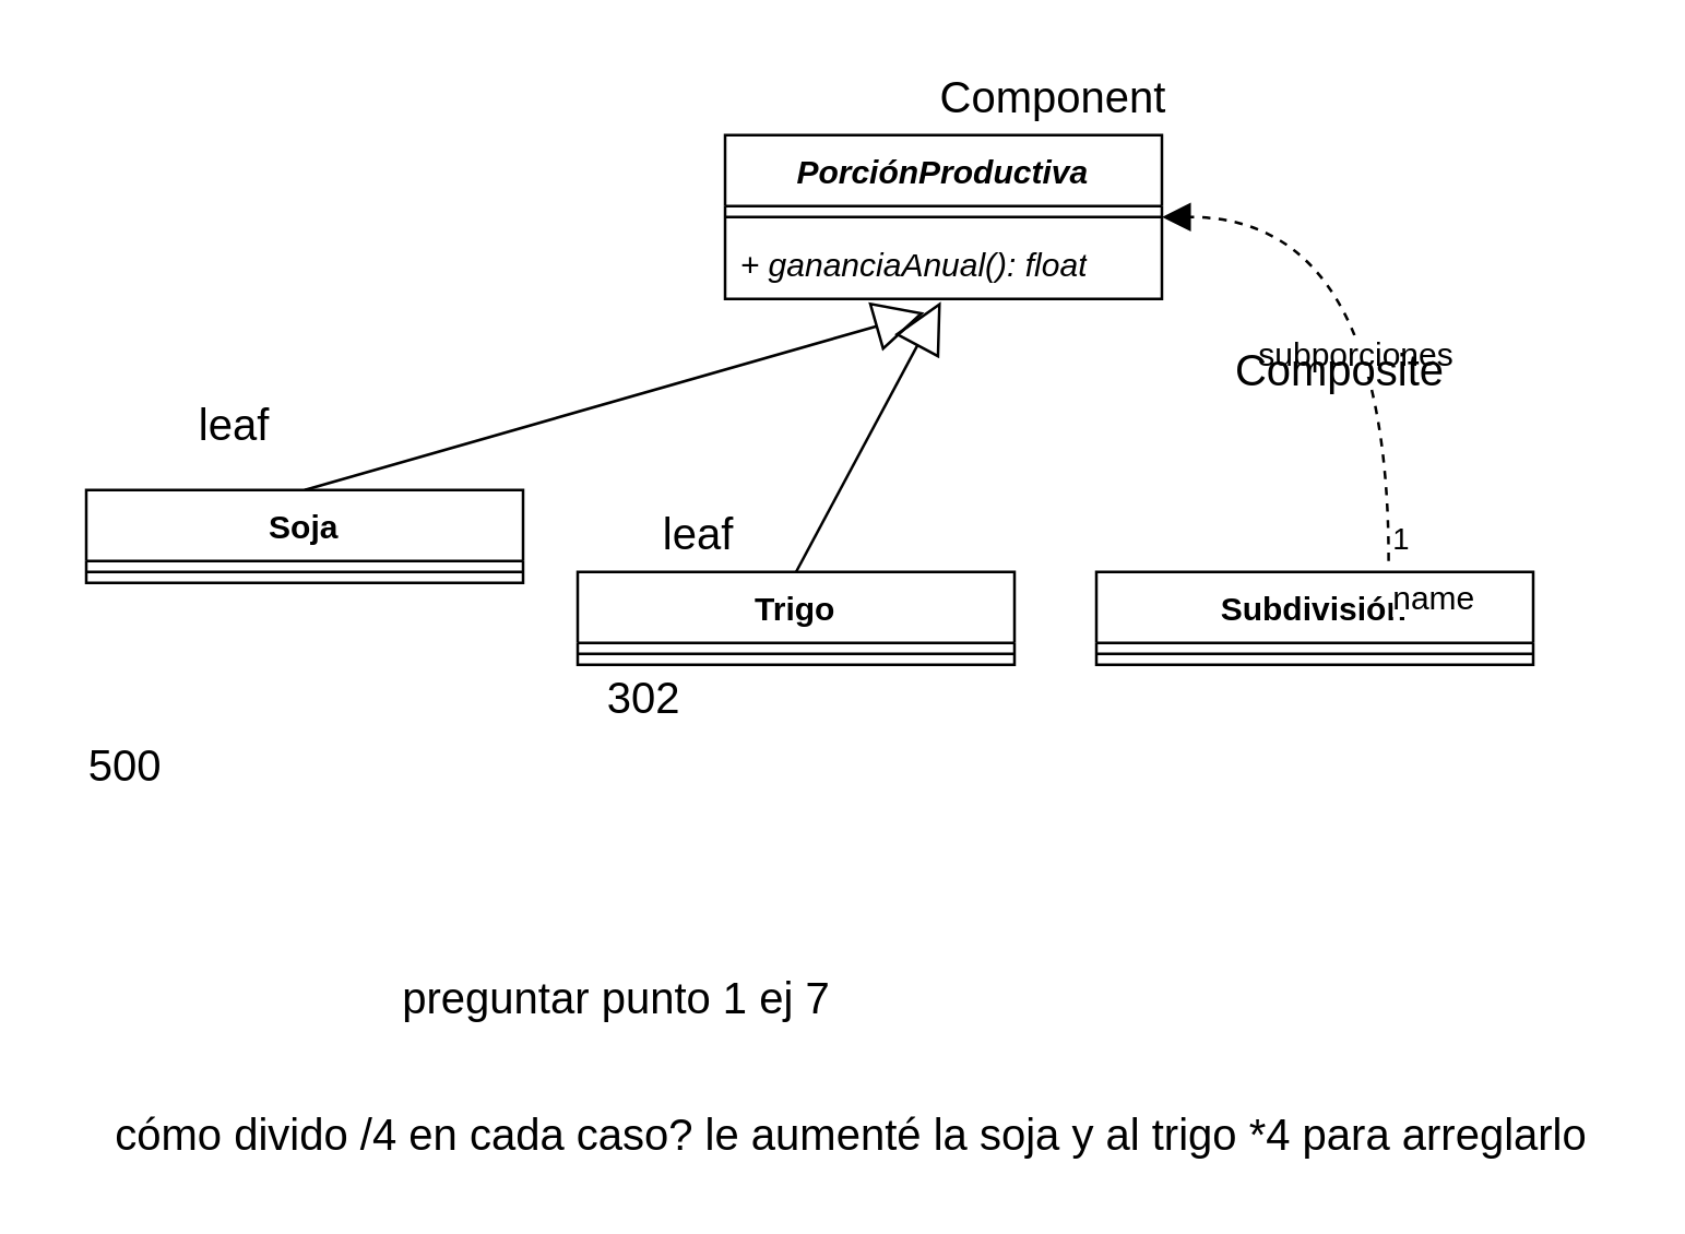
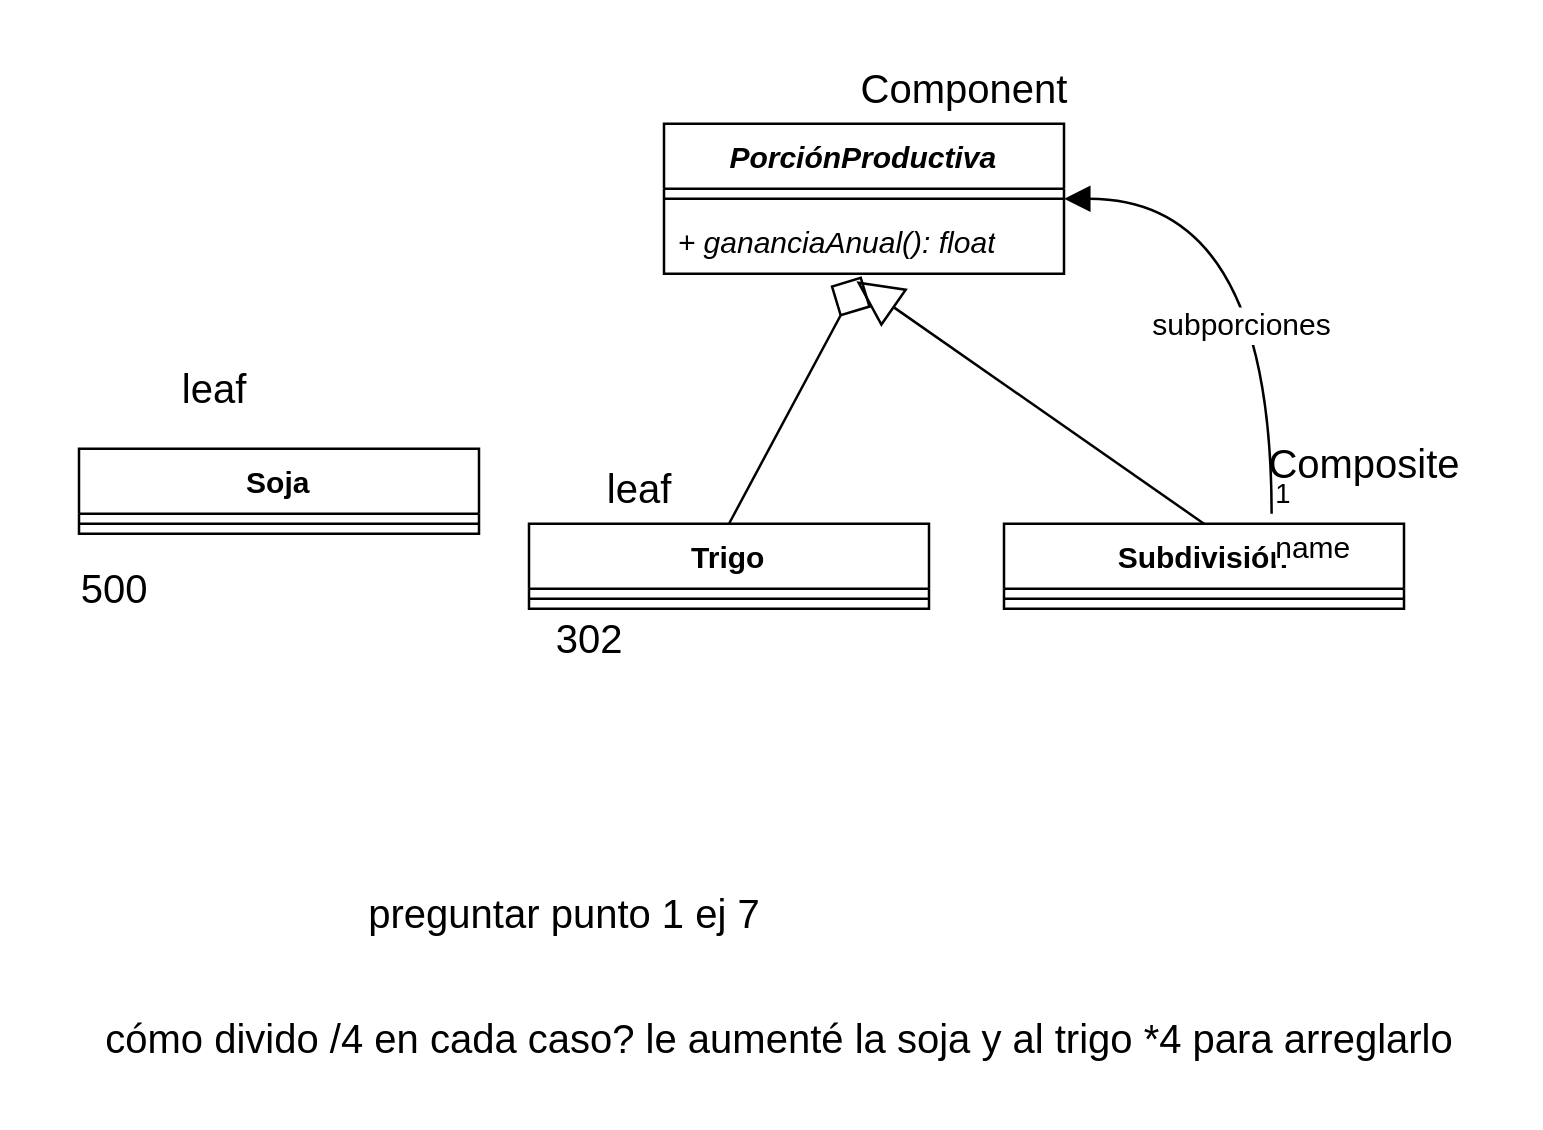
  <mxCell id="0" />
  <mxCell id="1" parent="0" />
  <mxCell id="2" value="Soja" style="swimlane;fontStyle=1;align=center;verticalAlign=top;childLayout=stackLayout;horizontal=1;startSize=26;horizontalStack=0;resizeParent=1;resizeParentMax=0;resizeLast=0;collapsible=1;marginBottom=0;whiteSpace=wrap;html=1;" vertex="1" parent="1"><mxGeometry x="31" y="179" width="160" height="34" as="geometry" /></mxCell>
  <mxCell id="3" value="" style="line;strokeWidth=1;fillColor=none;align=left;verticalAlign=middle;spacingTop=-1;spacingLeft=3;spacingRight=3;rotatable=0;labelPosition=right;points=[];portConstraint=eastwest;strokeColor=inherit;" vertex="1" parent="2"><mxGeometry y="26" width="160" height="8" as="geometry" /></mxCell>
  <mxCell id="4" value="&lt;i&gt;PorciónProductiva&lt;/i&gt;" style="swimlane;fontStyle=1;align=center;verticalAlign=top;childLayout=stackLayout;horizontal=1;startSize=26;horizontalStack=0;resizeParent=1;resizeParentMax=0;resizeLast=0;collapsible=1;marginBottom=0;whiteSpace=wrap;html=1;" vertex="1" parent="1"><mxGeometry x="265" y="49" width="160" height="60" as="geometry" /></mxCell>
  <mxCell id="5" value="" style="line;strokeWidth=1;fillColor=none;align=left;verticalAlign=middle;spacingTop=-1;spacingLeft=3;spacingRight=3;rotatable=0;labelPosition=right;points=[];portConstraint=eastwest;strokeColor=inherit;" vertex="1" parent="4"><mxGeometry y="26" width="160" height="8" as="geometry" /></mxCell>
  <mxCell id="6" value="&lt;i&gt;+ gananciaAnual(): float&lt;/i&gt;" style="text;strokeColor=none;fillColor=none;align=left;verticalAlign=top;spacingLeft=4;spacingRight=4;overflow=hidden;rotatable=0;points=[[0,0.5],[1,0.5]];portConstraint=eastwest;whiteSpace=wrap;html=1;" vertex="1" parent="4"><mxGeometry y="34" width="160" height="26" as="geometry" /></mxCell>
  <mxCell id="7" value="Trigo" style="swimlane;fontStyle=1;align=center;verticalAlign=top;childLayout=stackLayout;horizontal=1;startSize=26;horizontalStack=0;resizeParent=1;resizeParentMax=0;resizeLast=0;collapsible=1;marginBottom=0;whiteSpace=wrap;html=1;" vertex="1" parent="1"><mxGeometry x="211" y="209" width="160" height="34" as="geometry" /></mxCell>
  <mxCell id="8" value="" style="line;strokeWidth=1;fillColor=none;align=left;verticalAlign=middle;spacingTop=-1;spacingLeft=3;spacingRight=3;rotatable=0;labelPosition=right;points=[];portConstraint=eastwest;strokeColor=inherit;" vertex="1" parent="7"><mxGeometry y="26" width="160" height="8" as="geometry" /></mxCell>
  <mxCell id="9" value="Subdivisión" style="swimlane;fontStyle=1;align=center;verticalAlign=top;childLayout=stackLayout;horizontal=1;startSize=26;horizontalStack=0;resizeParent=1;resizeParentMax=0;resizeLast=0;collapsible=1;marginBottom=0;whiteSpace=wrap;html=1;" vertex="1" parent="1"><mxGeometry x="401" y="209" width="160" height="34" as="geometry" /></mxCell>
  <mxCell id="10" value="" style="line;strokeWidth=1;fillColor=none;align=left;verticalAlign=middle;spacingTop=-1;spacingLeft=3;spacingRight=3;rotatable=0;labelPosition=right;points=[];portConstraint=eastwest;strokeColor=inherit;" vertex="1" parent="9"><mxGeometry y="26" width="160" height="8" as="geometry" /></mxCell>
- <mxCell id="11" value="500" style="text;html=1;align=center;verticalAlign=middle;resizable=0;points=[];autosize=1;strokeColor=none;fillColor=none;fontSize=16;" vertex="1" parent="1"><mxGeometry x="20" y="265" width="50" height="30" as="geometry" /></mxCell>
+ <mxCell id="11" value="500" style="text;html=1;align=center;verticalAlign=middle;resizable=0;points=[];autosize=1;strokeColor=none;fillColor=none;fontSize=16;" vertex="1" parent="1"><mxGeometry x="20" y="220" width="50" height="30" as="geometry" /></mxCell>
  <mxCell id="12" value="302" style="text;html=1;align=center;verticalAlign=middle;resizable=0;points=[];autosize=1;strokeColor=none;fillColor=none;fontSize=16;" vertex="1" parent="1"><mxGeometry x="210" y="240" width="50" height="30" as="geometry" /></mxCell>
- <mxCell id="13" value="" style="endArrow=block;endSize=16;endFill=0;html=1;rounded=0;fontSize=12;curved=1;entryX=0.494;entryY=1.038;entryDx=0;entryDy=0;entryPerimeter=0;exitX=0.5;exitY=0;exitDx=0;exitDy=0;" edge="1" parent="1" source="7" target="6"><mxGeometry width="160" relative="1" as="geometry"><mxPoint x="231" y="229" as="sourcePoint" /><mxPoint x="391" y="229" as="targetPoint" /></mxGeometry></mxCell>
- <mxCell id="15" value="" style="endArrow=block;endSize=16;endFill=0;html=1;rounded=0;fontSize=12;curved=1;entryX=0.456;entryY=1.192;entryDx=0;entryDy=0;entryPerimeter=0;exitX=0.5;exitY=0;exitDx=0;exitDy=0;" edge="1" parent="1" source="2" target="6"><mxGeometry width="160" relative="1" as="geometry"><mxPoint x="491" y="219" as="sourcePoint" /><mxPoint x="352" y="122" as="targetPoint" /></mxGeometry></mxCell>
- <mxCell id="16" value="name" style="endArrow=block;endFill=1;html=1;edgeStyle=orthogonalEdgeStyle;align=left;verticalAlign=top;rounded=0;fontSize=12;startSize=8;endSize=8;curved=1;exitX=0.669;exitY=-0.118;exitDx=0;exitDy=0;exitPerimeter=0;entryX=1;entryY=0.5;entryDx=0;entryDy=0;dashed=1;" edge="1" parent="1" source="9" target="4"><mxGeometry x="-1" relative="1" as="geometry"><mxPoint x="511" y="109" as="sourcePoint" /><mxPoint x="671" y="109" as="targetPoint" /></mxGeometry></mxCell>
+ <mxCell id="13" value="" style="endArrow=diamond;endSize=16;endFill=0;html=1;rounded=0;fontSize=12;curved=1;entryX=0.494;entryY=1.038;entryDx=0;entryDy=0;entryPerimeter=0;exitX=0.5;exitY=0;exitDx=0;exitDy=0;" edge="1" parent="1" source="7" target="6"><mxGeometry width="160" relative="1" as="geometry"><mxPoint x="231" y="229" as="sourcePoint" /><mxPoint x="391" y="229" as="targetPoint" /></mxGeometry></mxCell>
+ <mxCell id="14" value="" style="endArrow=block;endSize=16;endFill=0;html=1;rounded=0;fontSize=12;curved=1;entryX=0.481;entryY=1.115;entryDx=0;entryDy=0;entryPerimeter=0;exitX=0.5;exitY=0;exitDx=0;exitDy=0;" edge="1" parent="1" source="9" target="6"><mxGeometry width="160" relative="1" as="geometry"><mxPoint x="301" y="219" as="sourcePoint" /><mxPoint x="354" y="120" as="targetPoint" /></mxGeometry></mxCell>
+ <mxCell id="16" value="name" style="endArrow=block;endFill=1;html=1;edgeStyle=orthogonalEdgeStyle;align=left;verticalAlign=top;rounded=0;fontSize=12;startSize=8;endSize=8;curved=1;exitX=0.669;exitY=-0.118;exitDx=0;exitDy=0;exitPerimeter=0;entryX=1;entryY=0.5;entryDx=0;entryDy=0;" edge="1" parent="1" source="9" target="4"><mxGeometry x="-1" relative="1" as="geometry"><mxPoint x="511" y="109" as="sourcePoint" /><mxPoint x="671" y="109" as="targetPoint" /></mxGeometry></mxCell>
  <mxCell id="17" value="1" style="edgeLabel;resizable=0;html=1;align=left;verticalAlign=bottom;" connectable="0" vertex="1" parent="16"><mxGeometry x="-1" relative="1" as="geometry" /></mxCell>
  <mxCell id="18" value="subporciones" style="edgeLabel;html=1;align=center;verticalAlign=middle;resizable=0;points=[];fontSize=12;" vertex="1" connectable="0" parent="16"><mxGeometry x="-0.282" y="13" relative="1" as="geometry"><mxPoint as="offset" /></mxGeometry></mxCell>
  <mxCell id="19" value="preguntar punto 1 ej 7" style="text;html=1;align=center;verticalAlign=middle;resizable=0;points=[];autosize=1;strokeColor=none;fillColor=none;fontSize=16;" vertex="1" parent="1"><mxGeometry x="135" y="350" width="180" height="30" as="geometry" /></mxCell>
  <mxCell id="20" value="cómo divido /4 en cada caso? le aumenté la soja y al trigo *4 para arreglarlo" style="text;html=1;align=center;verticalAlign=middle;resizable=0;points=[];autosize=1;strokeColor=none;fillColor=none;fontSize=16;" vertex="1" parent="1"><mxGeometry x="31" y="400" width="560" height="30" as="geometry" /></mxCell>
  <mxCell id="21" value="Component" style="text;html=1;align=center;verticalAlign=middle;resizable=0;points=[];autosize=1;strokeColor=none;fillColor=none;fontSize=16;" vertex="1" parent="1"><mxGeometry x="330" y="20" width="110" height="30" as="geometry" /></mxCell>
  <mxCell id="22" value="leaf" style="text;html=1;align=center;verticalAlign=middle;resizable=0;points=[];autosize=1;strokeColor=none;fillColor=none;fontSize=16;" vertex="1" parent="1"><mxGeometry x="60" y="140" width="50" height="30" as="geometry" /></mxCell>
  <mxCell id="23" value="leaf" style="text;html=1;align=center;verticalAlign=middle;resizable=0;points=[];autosize=1;strokeColor=none;fillColor=none;fontSize=16;" vertex="1" parent="1"><mxGeometry x="230" y="180" width="50" height="30" as="geometry" /></mxCell>
- <mxCell id="24" value="Composite" style="text;html=1;align=center;verticalAlign=middle;resizable=0;points=[];autosize=1;strokeColor=none;fillColor=none;fontSize=16;" vertex="1" parent="1"><mxGeometry x="440" y="120" width="100" height="30" as="geometry" /></mxCell>
+ <mxCell id="24" value="Composite" style="text;html=1;align=center;verticalAlign=middle;resizable=0;points=[];autosize=1;strokeColor=none;fillColor=none;fontSize=16;" vertex="1" parent="1"><mxGeometry x="495" y="170" width="100" height="30" as="geometry" /></mxCell>
